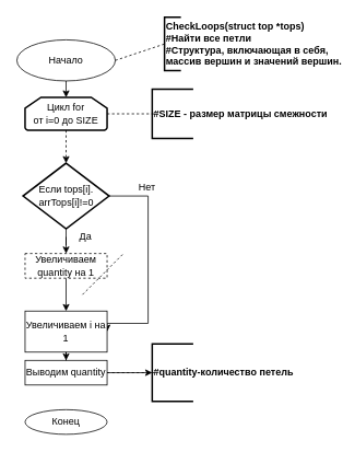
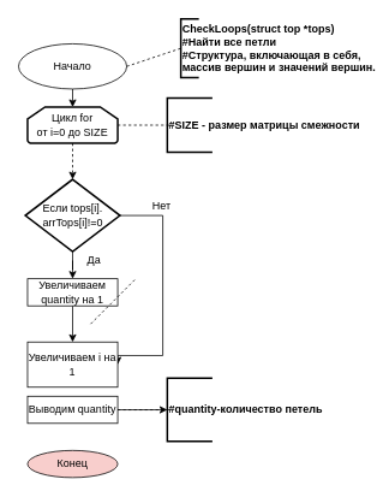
  <mxCell id="0" />
  <mxCell id="1" parent="0" />
  <mxCell id="2" style="edgeStyle=orthogonalEdgeStyle;rounded=0;orthogonalLoop=1;jettySize=auto;html=1;exitX=0.5;exitY=1;exitDx=0;exitDy=0;" edge="1" parent="1" source="3"><mxGeometry relative="1" as="geometry"><mxPoint x="80" y="118" as="targetPoint" /></mxGeometry></mxCell>
  <mxCell id="3" value="Начало" style="ellipse;whiteSpace=wrap;html=1;" vertex="1" parent="1"><mxGeometry x="20" y="48" width="120" height="50" as="geometry" /></mxCell>
  <mxCell id="4" value="" style="endArrow=none;dashed=1;html=1;exitX=1;exitY=0.5;exitDx=0;exitDy=0;entryX=0;entryY=0.5;entryDx=0;entryDy=0;entryPerimeter=0;" edge="1" parent="1" source="3" target="5"><mxGeometry width="50" height="50" relative="1" as="geometry"><mxPoint x="100" y="308" as="sourcePoint" /><mxPoint x="190" y="53" as="targetPoint" /></mxGeometry></mxCell>
  <mxCell id="5" value="&lt;div&gt;&lt;b&gt;CheckLoops(struct top *tops)&lt;/b&gt;&lt;/div&gt;&lt;div&gt;&lt;b&gt;#Найти все петли&lt;/b&gt;&lt;/div&gt;&lt;div&gt;&lt;b&gt;#Структура, включающая в себя,&lt;/b&gt;&lt;/div&gt;&lt;div&gt;&lt;b&gt;массив вершин и значений вершин.&lt;br&gt;&lt;/b&gt;&lt;/div&gt;" style="strokeWidth=2;html=1;shape=mxgraph.flowchart.annotation_1;align=left;pointerEvents=1;" vertex="1" parent="1"><mxGeometry x="200" y="20.5" width="20" height="65" as="geometry" /></mxCell>
  <mxCell id="6" value="" style="edgeStyle=orthogonalEdgeStyle;rounded=0;orthogonalLoop=1;jettySize=auto;html=1;dashed=1;" edge="1" parent="1" source="7" target="12"><mxGeometry relative="1" as="geometry" /></mxCell>
  <mxCell id="7" value="&lt;div&gt;Цикл for&lt;/div&gt;&lt;div&gt;от i=0 до SIZE&lt;br&gt;&lt;/div&gt;" style="strokeWidth=2;html=1;shape=mxgraph.flowchart.loop_limit;whiteSpace=wrap;" vertex="1" parent="1"><mxGeometry x="30" y="118" width="100" height="40" as="geometry" /></mxCell>
  <mxCell id="8" value="" style="endArrow=none;dashed=1;html=1;exitX=1;exitY=0.5;exitDx=0;exitDy=0;exitPerimeter=0;" edge="1" parent="1" source="7"><mxGeometry width="50" height="50" relative="1" as="geometry"><mxPoint x="140" y="138" as="sourcePoint" /><mxPoint x="190" y="138" as="targetPoint" /></mxGeometry></mxCell>
  <mxCell id="9" value="&lt;b&gt;#SIZE - размер матрицы смежности&lt;/b&gt;" style="strokeWidth=2;html=1;shape=mxgraph.flowchart.annotation_1;align=left;pointerEvents=1;" vertex="1" parent="1"><mxGeometry x="185" y="108" width="50" height="60" as="geometry" /></mxCell>
  <mxCell id="10" style="edgeStyle=orthogonalEdgeStyle;rounded=0;orthogonalLoop=1;jettySize=auto;html=1;entryX=1;entryY=0.5;entryDx=0;entryDy=0;" edge="1" parent="1" source="12" target="16"><mxGeometry relative="1" as="geometry"><mxPoint x="130" y="408" as="targetPoint" /><Array as="points"><mxPoint x="180" y="238" /><mxPoint x="180" y="393" /></Array></mxGeometry></mxCell>
  <mxCell id="11" style="edgeStyle=orthogonalEdgeStyle;rounded=0;orthogonalLoop=1;jettySize=auto;html=1;" edge="1" parent="1" source="12" target="14"><mxGeometry relative="1" as="geometry"><mxPoint x="80" y="308" as="targetPoint" /></mxGeometry></mxCell>
  <mxCell id="12" value="&lt;div&gt;Если tops[i].&lt;/div&gt;arrTops[i]!=0" style="rhombus;whiteSpace=wrap;html=1;strokeWidth=2;" vertex="1" parent="1"><mxGeometry x="27.5" y="198" width="105" height="80" as="geometry" /></mxCell>
  <mxCell id="13" style="edgeStyle=orthogonalEdgeStyle;rounded=0;orthogonalLoop=1;jettySize=auto;html=1;" edge="1" parent="1" source="14" target="16"><mxGeometry relative="1" as="geometry"><mxPoint x="80" y="378" as="targetPoint" /></mxGeometry></mxCell>
- <mxCell id="14" value="Увеличиваем quantity на 1" style="rounded=0;whiteSpace=wrap;html=1;dashed=1;" vertex="1" parent="1"><mxGeometry x="30" y="308" width="100" height="30" as="geometry" /></mxCell>
- <mxCell id="15" style="edgeStyle=orthogonalEdgeStyle;rounded=0;orthogonalLoop=1;jettySize=auto;html=1;" edge="1" parent="1" source="16" target="20"><mxGeometry relative="1" as="geometry"><mxPoint x="80" y="438" as="targetPoint" /></mxGeometry></mxCell>
+ <mxCell id="14" value="Увеличиваем quantity на 1" style="rounded=0;whiteSpace=wrap;html=1;" vertex="1" parent="1"><mxGeometry x="30" y="308" width="100" height="30" as="geometry" /></mxCell>
  <mxCell id="16" value="Увеличиваем i на 1" style="rounded=0;whiteSpace=wrap;html=1;" vertex="1" parent="1"><mxGeometry x="30" y="378" width="100" height="50" as="geometry" /></mxCell>
  <mxCell id="17" value="Нет" style="text;html=1;strokeColor=none;fillColor=none;align=center;verticalAlign=middle;whiteSpace=wrap;rounded=0;" vertex="1" parent="1"><mxGeometry x="158.5" y="218" width="40" height="20" as="geometry" /></mxCell>
  <mxCell id="18" value="Да" style="text;html=1;strokeColor=none;fillColor=none;align=center;verticalAlign=middle;whiteSpace=wrap;rounded=0;" vertex="1" parent="1"><mxGeometry x="84" y="278" width="40" height="20" as="geometry" /></mxCell>
  <mxCell id="19" style="edgeStyle=orthogonalEdgeStyle;rounded=0;orthogonalLoop=1;jettySize=auto;html=1;" edge="1" parent="1" source="20" target="24"><mxGeometry relative="1" as="geometry"><mxPoint x="80" y="498" as="targetPoint" /></mxGeometry></mxCell>
  <mxCell id="20" value="Выводим quantity" style="rounded=0;whiteSpace=wrap;html=1;" vertex="1" parent="1"><mxGeometry x="30" y="438" width="100" height="30" as="geometry" /></mxCell>
- <mxCell id="21" value="Конец" style="ellipse;whiteSpace=wrap;html=1;" vertex="1" parent="1"><mxGeometry x="30" y="498" width="100" height="30" as="geometry" /></mxCell>
+ <mxCell id="21" value="Конец" style="ellipse;whiteSpace=wrap;html=1;fillColor=#f8cecc;" vertex="1" parent="1"><mxGeometry x="30" y="498" width="100" height="30" as="geometry" /></mxCell>
  <mxCell id="22" value="" style="endArrow=none;dashed=1;html=1;" edge="1" parent="1"><mxGeometry width="50" height="50" relative="1" as="geometry"><mxPoint x="100" y="358" as="sourcePoint" /><mxPoint x="150" y="308" as="targetPoint" /></mxGeometry></mxCell>
  <mxCell id="23" value="" style="endArrow=none;dashed=1;html=1;exitX=1;exitY=0.5;exitDx=0;exitDy=0;" edge="1" parent="1" source="20"><mxGeometry width="50" height="50" relative="1" as="geometry"><mxPoint x="128.5" y="458" as="sourcePoint" /><mxPoint x="190" y="453" as="targetPoint" /><Array as="points" /></mxGeometry></mxCell>
  <mxCell id="24" value="&lt;b&gt;#quantity-количество петель&lt;/b&gt;" style="strokeWidth=2;html=1;shape=mxgraph.flowchart.annotation_1;align=left;pointerEvents=1;" vertex="1" parent="1"><mxGeometry x="185" y="418" width="50" height="70" as="geometry" /></mxCell>
